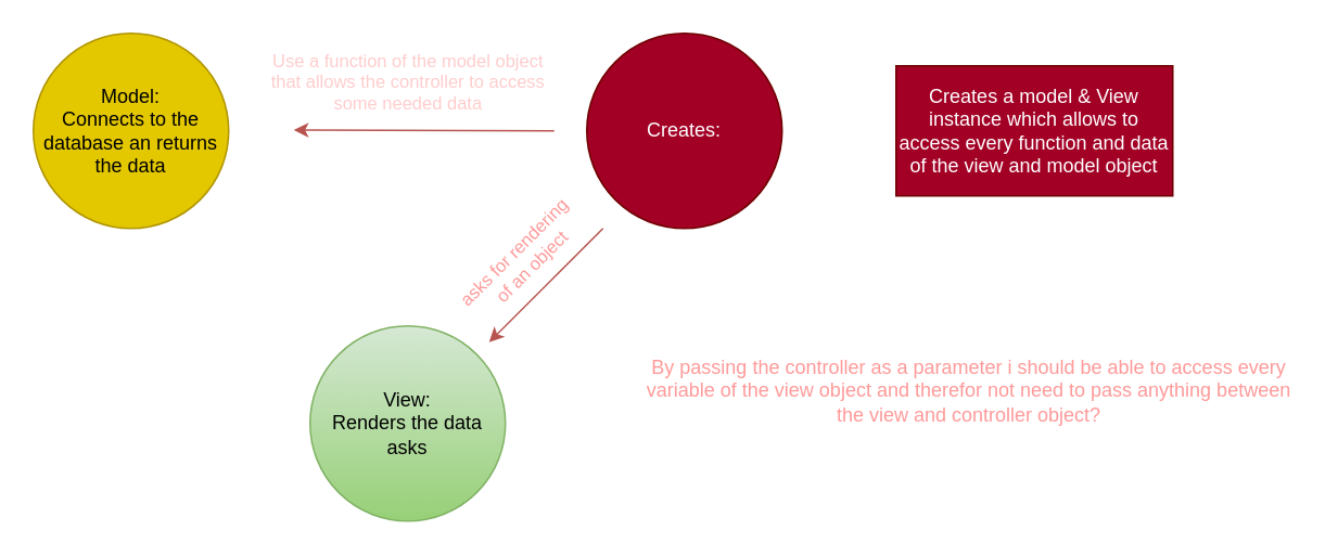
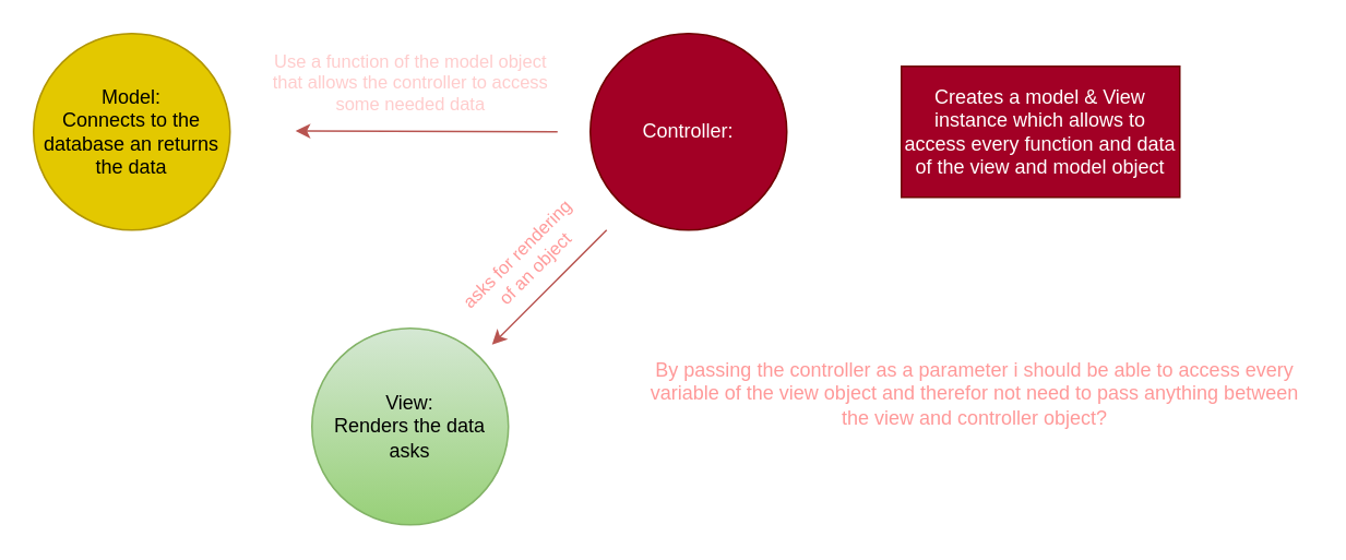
  <mxCell id="0" />
  <mxCell id="1" parent="0" />
  <mxCell id="2" value="Model:&lt;br&gt;Connects to the database an returns the data" style="ellipse;whiteSpace=wrap;html=1;aspect=fixed;fillColor=#e3c800;fontColor=#000000;strokeColor=#B09500;" vertex="1" parent="1"><mxGeometry x="20" y="20" width="120" height="120" as="geometry" /></mxCell>
  <mxCell id="3" value="View:&lt;br&gt;Renders the data asks" style="ellipse;whiteSpace=wrap;html=1;aspect=fixed;fillColor=#d5e8d4;gradientColor=#97d077;strokeColor=#82b366;" vertex="1" parent="1"><mxGeometry x="190" y="200" width="120" height="120" as="geometry" /></mxCell>
  <mxCell id="4" style="edgeStyle=none;html=1;fillColor=#f8cecc;gradientColor=#ea6b66;strokeColor=#b85450;" edge="1" parent="1"><mxGeometry relative="1" as="geometry"><mxPoint x="340" y="80" as="sourcePoint" /><mxPoint x="180" y="79.5" as="targetPoint" /></mxGeometry></mxCell>
  <mxCell id="5" value="Use a function of the model object&lt;br&gt;that allows the controller to access&lt;br&gt;some needed data" style="edgeLabel;html=1;align=center;verticalAlign=middle;resizable=0;points=[];fontColor=#FFCCCC;" vertex="1" connectable="0" parent="4"><mxGeometry x="-0.106" y="2" relative="1" as="geometry"><mxPoint x="-18" y="-32" as="offset" /></mxGeometry></mxCell>
- <mxCell id="6" value="Creates:" style="ellipse;whiteSpace=wrap;html=1;aspect=fixed;fillColor=#a20025;fontColor=#ffffff;strokeColor=#6F0000;" vertex="1" parent="1"><mxGeometry x="360" y="20" width="120" height="120" as="geometry" /></mxCell>
+ <mxCell id="6" value="Controller:" style="ellipse;whiteSpace=wrap;html=1;aspect=fixed;fillColor=#a20025;fontColor=#ffffff;strokeColor=#6F0000;" vertex="1" parent="1"><mxGeometry x="360" y="20" width="120" height="120" as="geometry" /></mxCell>
  <mxCell id="7" value="" style="endArrow=classic;html=1;fontColor=#FFFFCC;fillColor=#f8cecc;gradientColor=#ea6b66;strokeColor=#b85450;" edge="1" parent="1"><mxGeometry width="50" height="50" relative="1" as="geometry"><mxPoint x="370" y="140" as="sourcePoint" /><mxPoint x="300" y="210" as="targetPoint" /></mxGeometry></mxCell>
  <mxCell id="8" value="asks for rendering&lt;br&gt;&amp;nbsp;of an object" style="edgeLabel;html=1;align=center;verticalAlign=middle;resizable=0;points=[];fontColor=#FF9999;rotation=-45;" vertex="1" connectable="0" parent="7"><mxGeometry x="-0.317" y="1" relative="1" as="geometry"><mxPoint x="-27" y="-5" as="offset" /></mxGeometry></mxCell>
  <mxCell id="9" value="By passing the controller as a parameter i should be able to access every variable of the view object and therefor not need to pass anything between the view and controller object?" style="text;html=1;strokeColor=none;fillColor=none;align=center;verticalAlign=middle;whiteSpace=wrap;rounded=0;fontColor=#FF9999;" vertex="1" parent="1"><mxGeometry x="390" y="210" width="410" height="60" as="geometry" /></mxCell>
  <mxCell id="10" value="Creates a model &amp;amp; View instance which allows to access every function and data of the view and model object" style="whiteSpace=wrap;html=1;fillColor=#a20025;strokeColor=#6F0000;fontColor=#ffffff;" vertex="1" parent="1"><mxGeometry x="550" y="40" width="170" height="80" as="geometry" /></mxCell>
